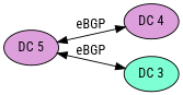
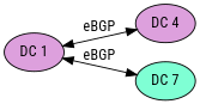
  digraph {
    fontname="Roboto Condensed"
    rankdir=LR
    node [fillcolor=plum fontname="Roboto Condensed" style=filled]
    edge [dir=both fontname="Roboto Condensed"]
-   n1 [label="DC 5"]
+   n1 [label="DC 1"]
    n2 [label="DC 4"]
-   n3 [fillcolor=aquamarine label="DC 3"]
+   n3 [fillcolor=aquamarine label="DC 7"]
    n1 -> n2 [label=eBGP]
    n1 -> n3 [label=eBGP]
  }
